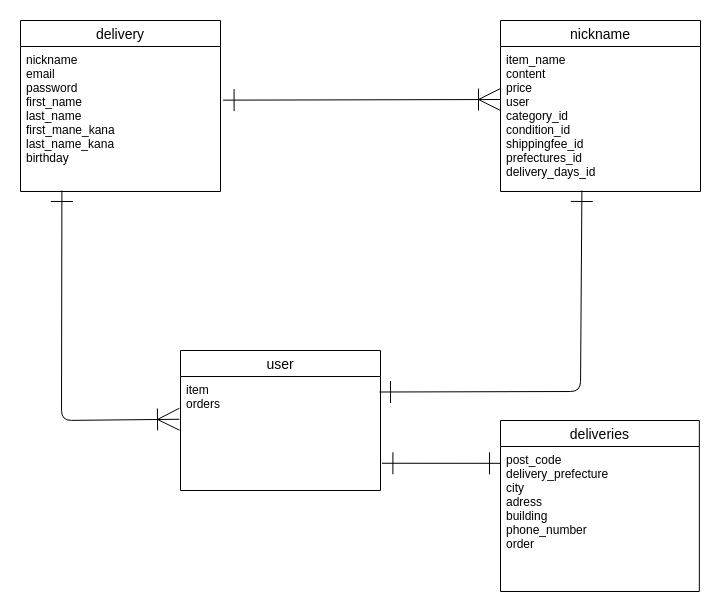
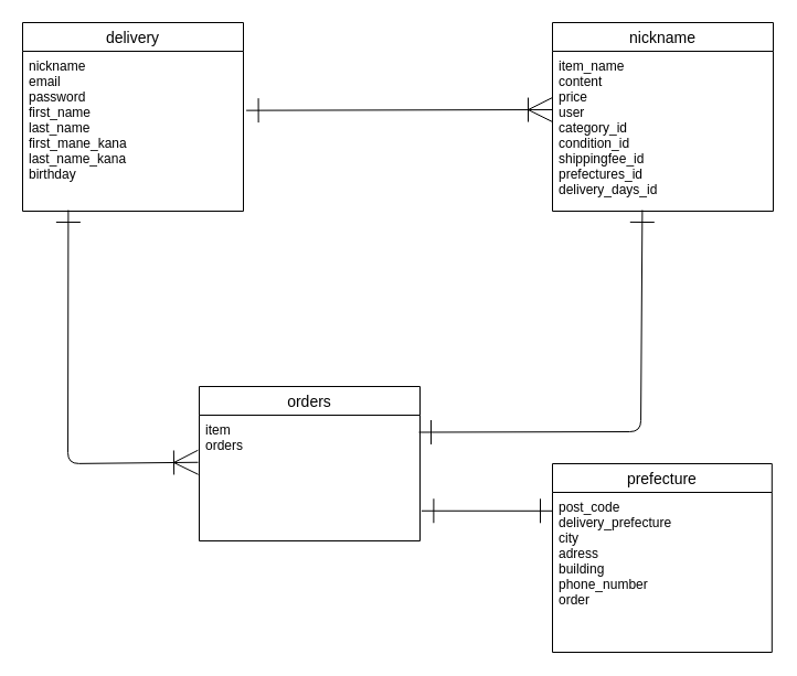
  <mxCell id="0" />
  <mxCell id="1" parent="0" />
  <mxCell id="2" value="delivery" style="swimlane;fontStyle=0;childLayout=stackLayout;horizontal=1;startSize=26;horizontalStack=0;resizeParent=1;resizeParentMax=0;resizeLast=0;collapsible=1;marginBottom=0;align=center;fontSize=14;" vertex="1" parent="1"><mxGeometry x="20" y="20" width="200" height="171" as="geometry" /></mxCell>
  <mxCell id="3" value="nickname&#10;email&#10;password&#10;first_name&#10;last_name&#10;first_mane_kana&#10;last_name_kana&#10;birthday" style="text;strokeColor=none;fillColor=none;spacingLeft=4;spacingRight=4;overflow=hidden;rotatable=0;points=[[0,0.5],[1,0.5]];portConstraint=eastwest;fontSize=12;" vertex="1" parent="2"><mxGeometry y="26" width="200" height="145" as="geometry" /></mxCell>
  <mxCell id="4" value="nickname" style="swimlane;fontStyle=0;childLayout=stackLayout;horizontal=1;startSize=26;horizontalStack=0;resizeParent=1;resizeParentMax=0;resizeLast=0;collapsible=1;marginBottom=0;align=center;fontSize=14;" vertex="1" parent="1"><mxGeometry x="500" y="20" width="200" height="171" as="geometry" /></mxCell>
  <mxCell id="5" value="item_name&#10;content&#10;price&#10;user&#10;category_id&#10;condition_id&#10;shippingfee_id&#10;prefectures_id&#10;delivery_days_id" style="text;strokeColor=none;fillColor=none;spacingLeft=4;spacingRight=4;overflow=hidden;rotatable=0;points=[[0,0.5],[1,0.5]];portConstraint=eastwest;fontSize=12;" vertex="1" parent="4"><mxGeometry y="26" width="200" height="145" as="geometry" /></mxCell>
  <mxCell id="6" style="edgeStyle=none;html=1;targetPerimeterSpacing=0;endArrow=ERone;endFill=0;endSize=20;startArrow=ERoneToMany;startFill=0;entryX=1.013;entryY=0.37;entryDx=0;entryDy=0;entryPerimeter=0;startSize=20;" edge="1" parent="1" target="3"><mxGeometry relative="1" as="geometry"><mxPoint x="500" y="99" as="sourcePoint" /><mxPoint x="230" y="100" as="targetPoint" /></mxGeometry></mxCell>
- <mxCell id="7" value="user" style="swimlane;fontStyle=0;childLayout=stackLayout;horizontal=1;startSize=26;horizontalStack=0;resizeParent=1;resizeParentMax=0;resizeLast=0;collapsible=1;marginBottom=0;align=center;fontSize=14;fontFamily=Helvetica;fontColor=default;" vertex="1" parent="1"><mxGeometry x="180" y="350" width="200" height="140" as="geometry" /></mxCell>
+ <mxCell id="7" value="orders" style="swimlane;fontStyle=0;childLayout=stackLayout;horizontal=1;startSize=26;horizontalStack=0;resizeParent=1;resizeParentMax=0;resizeLast=0;collapsible=1;marginBottom=0;align=center;fontSize=14;fontFamily=Helvetica;fontColor=default;" vertex="1" parent="1"><mxGeometry x="180" y="350" width="200" height="140" as="geometry" /></mxCell>
  <mxCell id="8" value="item&#10;orders" style="text;strokeColor=none;fillColor=none;spacingLeft=4;spacingRight=4;overflow=hidden;rotatable=0;points=[[0,0.5],[1,0.5]];portConstraint=eastwest;fontSize=12;fontFamily=Helvetica;fontColor=default;" vertex="1" parent="7"><mxGeometry y="26" width="200" height="114" as="geometry" /></mxCell>
- <mxCell id="9" value="deliveries" style="swimlane;fontStyle=0;childLayout=stackLayout;horizontal=1;startSize=26;horizontalStack=0;resizeParent=1;resizeParentMax=0;resizeLast=0;collapsible=1;marginBottom=0;align=center;fontSize=14;fontFamily=Helvetica;fontColor=default;aspect=fixed;" vertex="1" parent="1"><mxGeometry x="500" y="420" width="198.83" height="171" as="geometry" /></mxCell>
+ <mxCell id="9" value="prefecture" style="swimlane;fontStyle=0;childLayout=stackLayout;horizontal=1;startSize=26;horizontalStack=0;resizeParent=1;resizeParentMax=0;resizeLast=0;collapsible=1;marginBottom=0;align=center;fontSize=14;fontFamily=Helvetica;fontColor=default;aspect=fixed;" vertex="1" parent="1"><mxGeometry x="500" y="420" width="198.83" height="171" as="geometry" /></mxCell>
  <mxCell id="10" value="post_code&#10;delivery_prefecture&#10;city&#10;adress&#10;building&#10;phone_number&#10;order" style="text;strokeColor=none;fillColor=none;spacingLeft=4;spacingRight=4;overflow=hidden;rotatable=0;points=[[0,0.5],[1,0.5]];portConstraint=eastwest;fontSize=12;fontFamily=Helvetica;fontColor=default;aspect=fixed;" vertex="1" parent="9"><mxGeometry y="26" width="198.83" height="145" as="geometry" /></mxCell>
  <mxCell id="11" style="edgeStyle=none;rounded=1;html=1;entryX=0.207;entryY=0.993;entryDx=0;entryDy=0;entryPerimeter=0;labelBackgroundColor=default;fontFamily=Helvetica;fontSize=11;fontColor=default;startArrow=ERoneToMany;startFill=0;endArrow=ERone;endFill=0;startSize=20;endSize=20;targetPerimeterSpacing=0;strokeColor=default;exitX=-0.005;exitY=0.375;exitDx=0;exitDy=0;exitPerimeter=0;" edge="1" parent="1" source="8" target="3"><mxGeometry relative="1" as="geometry"><Array as="points"><mxPoint x="61" y="420" /></Array></mxGeometry></mxCell>
  <mxCell id="12" style="edgeStyle=none;rounded=1;html=1;labelBackgroundColor=default;fontFamily=Helvetica;fontSize=11;fontColor=default;startArrow=ERone;startFill=0;endArrow=ERone;endFill=0;startSize=20;endSize=20;targetPerimeterSpacing=0;strokeColor=default;entryX=0.995;entryY=0.136;entryDx=0;entryDy=0;entryPerimeter=0;exitX=0.407;exitY=0.993;exitDx=0;exitDy=0;exitPerimeter=0;" edge="1" parent="1" source="5" target="8"><mxGeometry relative="1" as="geometry"><mxPoint x="390" y="420" as="targetPoint" /><Array as="points"><mxPoint x="580" y="391" /></Array></mxGeometry></mxCell>
  <mxCell id="13" style="edgeStyle=none;rounded=1;html=1;exitX=1.007;exitY=0.761;exitDx=0;exitDy=0;labelBackgroundColor=default;fontFamily=Helvetica;fontSize=11;fontColor=default;startArrow=ERone;startFill=0;endArrow=ERone;endFill=0;startSize=20;endSize=20;targetPerimeterSpacing=0;strokeColor=default;exitPerimeter=0;entryX=0;entryY=0.116;entryDx=0;entryDy=0;entryPerimeter=0;" edge="1" parent="1" source="8" target="10"><mxGeometry relative="1" as="geometry" /></mxCell>
